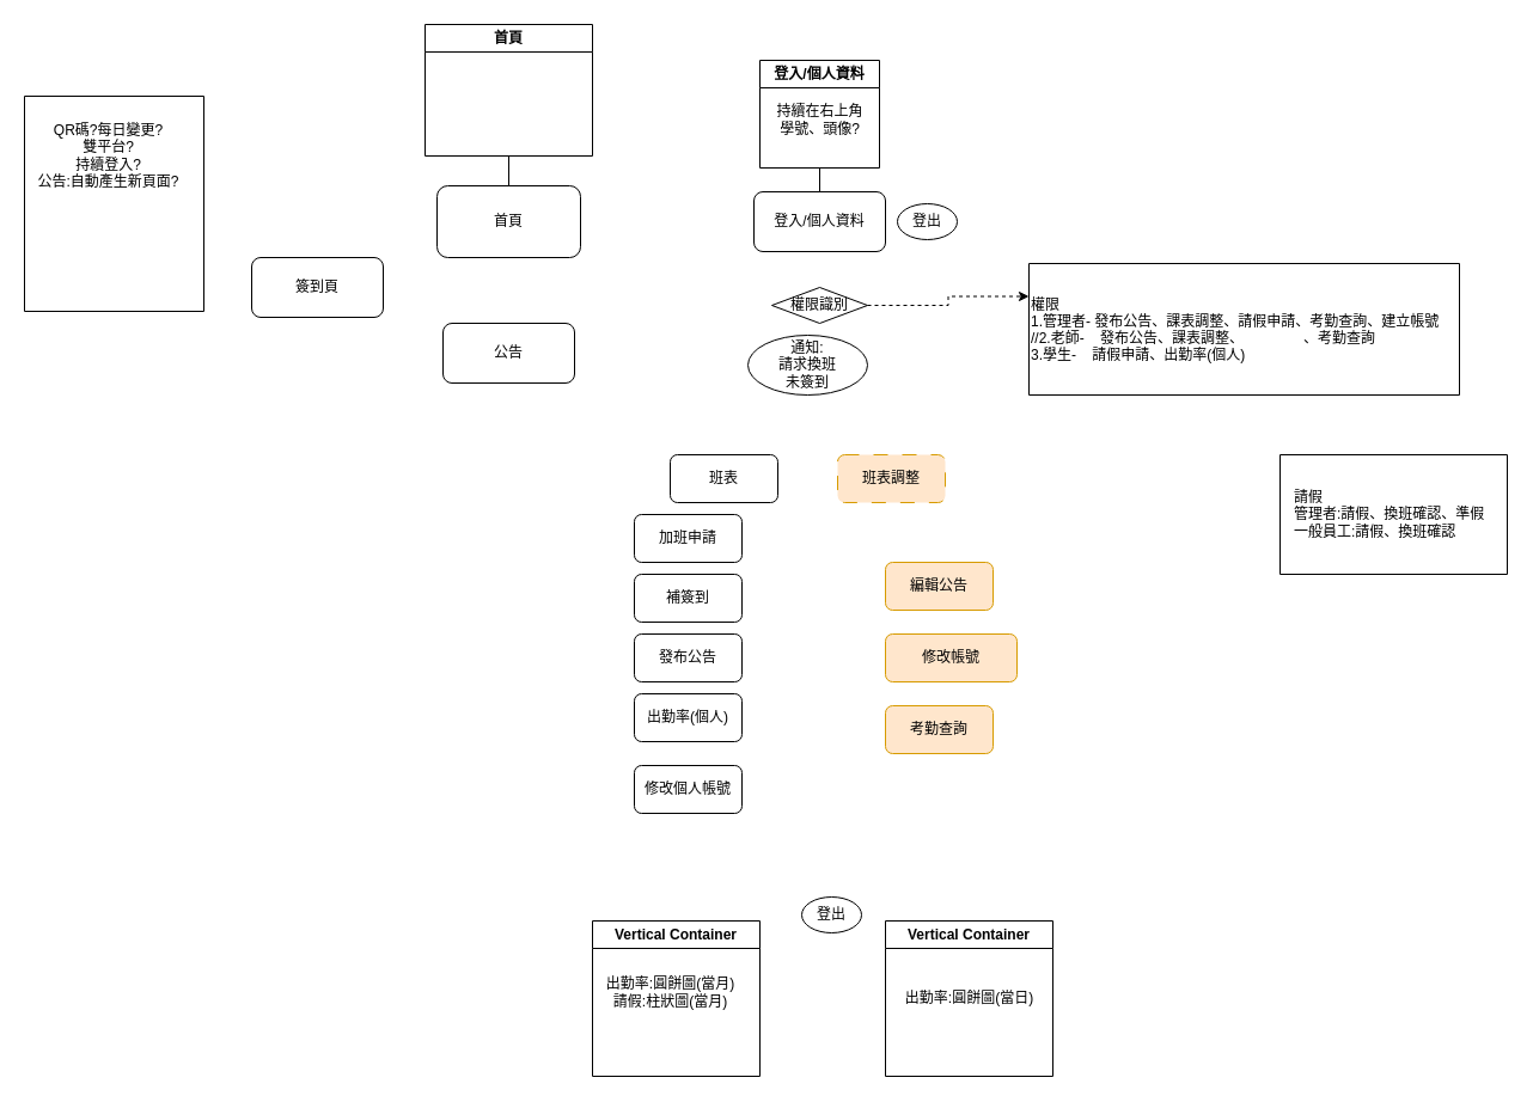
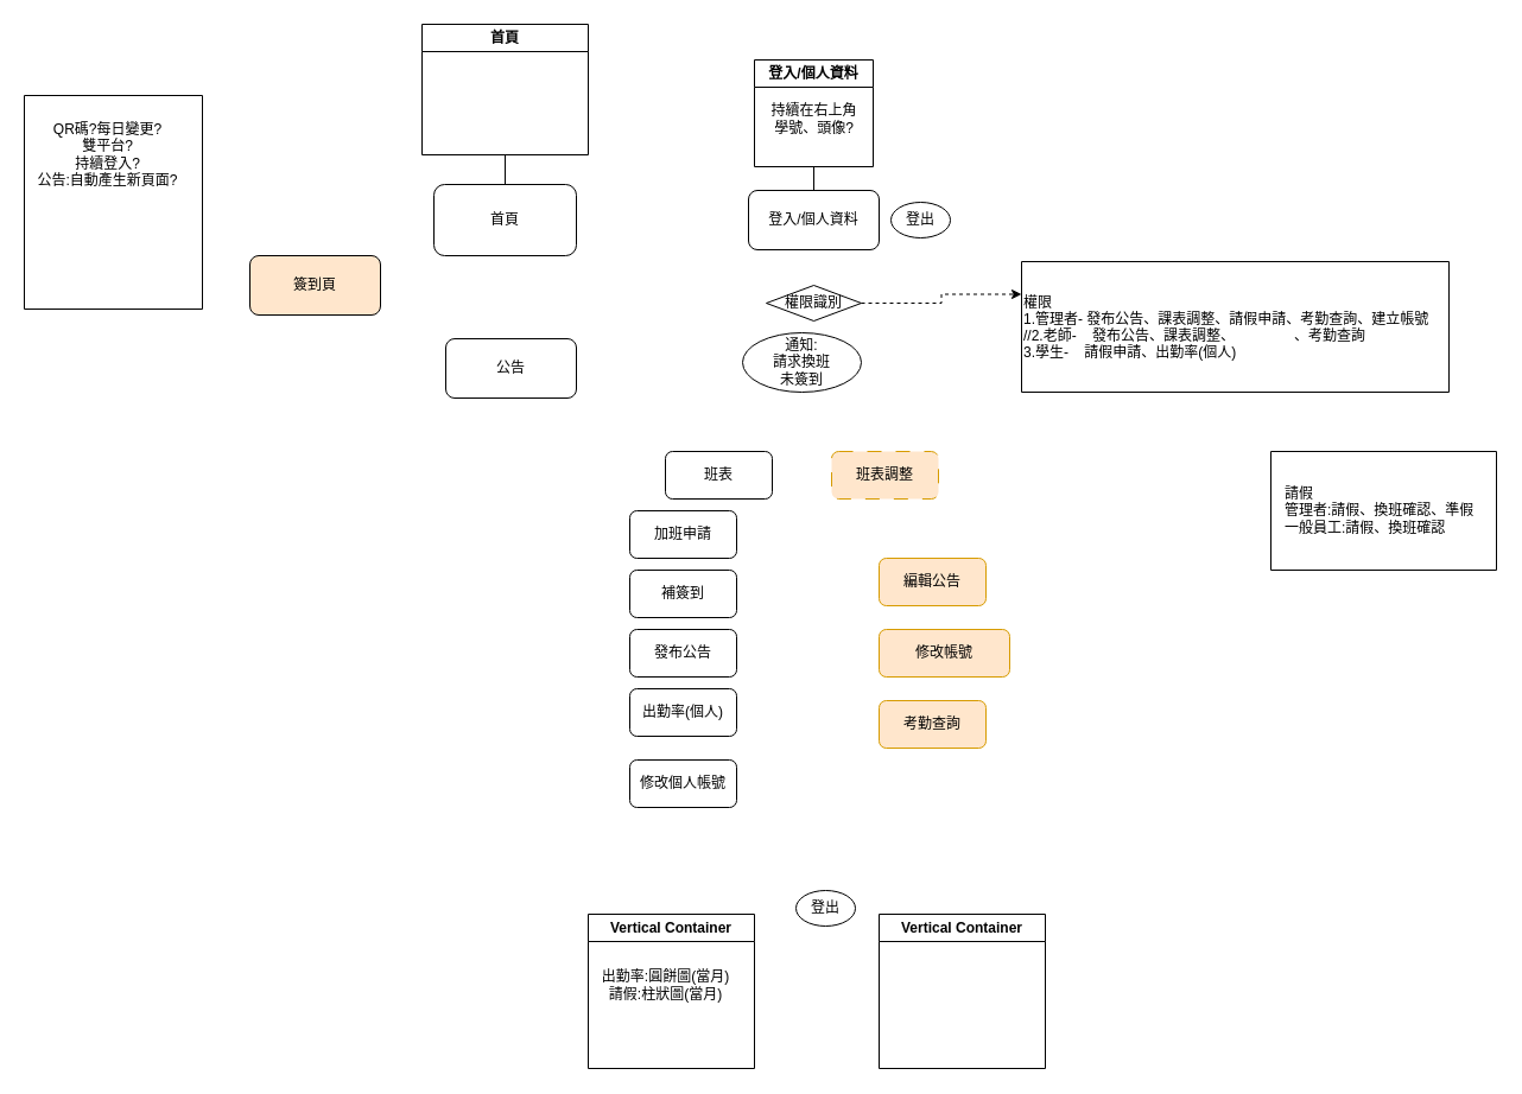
  <mxCell id="0" />
  <mxCell id="1" parent="0" />
  <mxCell id="2" value="首頁" style="rounded=1;whiteSpace=wrap;html=1;" parent="1" vertex="1"><mxGeometry x="365" y="155" width="120" height="60" as="geometry" /></mxCell>
- <mxCell id="3" value="簽到頁" style="rounded=1;whiteSpace=wrap;html=1;" parent="1" vertex="1"><mxGeometry x="210" y="215" width="110" height="50" as="geometry" /></mxCell>
- <mxCell id="4" value="公告" style="rounded=1;whiteSpace=wrap;html=1;" parent="1" vertex="1"><mxGeometry x="370" y="270" width="110" height="50" as="geometry" /></mxCell>
+ <mxCell id="3" value="簽到頁" style="rounded=1;whiteSpace=wrap;html=1;fillColor=#ffe6cc;" parent="1" vertex="1"><mxGeometry x="210" y="215" width="110" height="50" as="geometry" /></mxCell>
+ <mxCell id="4" value="公告" style="rounded=1;whiteSpace=wrap;html=1;" parent="1" vertex="1"><mxGeometry x="375" y="285" width="110" height="50" as="geometry" /></mxCell>
  <mxCell id="5" value="登入/個人資料" style="rounded=1;whiteSpace=wrap;html=1;" parent="1" vertex="1"><mxGeometry x="630" y="160" width="110" height="50" as="geometry" /></mxCell>
  <mxCell id="6" value="登出" style="ellipse;whiteSpace=wrap;html=1;" parent="1" vertex="1"><mxGeometry x="750" y="170" width="50" height="30" as="geometry" /></mxCell>
  <mxCell id="7" style="edgeStyle=orthogonalEdgeStyle;rounded=0;orthogonalLoop=1;jettySize=auto;html=1;exitX=1;exitY=0.5;exitDx=0;exitDy=0;entryX=0;entryY=0.25;entryDx=0;entryDy=0;dashed=1;" parent="1" source="8" target="17" edge="1"><mxGeometry relative="1" as="geometry" /></mxCell>
  <mxCell id="8" value="權限識別" style="rhombus;whiteSpace=wrap;html=1;" parent="1" vertex="1"><mxGeometry x="645" y="240" width="80" height="30" as="geometry" /></mxCell>
  <mxCell id="9" value="發布公告" style="rounded=1;whiteSpace=wrap;html=1;" parent="1" vertex="1"><mxGeometry x="530" y="530" width="90" height="40" as="geometry" /></mxCell>
  <mxCell id="10" value="編輯公告" style="rounded=1;whiteSpace=wrap;html=1;fillColor=#ffe6cc;strokeColor=#d79b00;" parent="1" vertex="1"><mxGeometry x="740" y="470" width="90" height="40" as="geometry" /></mxCell>
  <mxCell id="11" value="登出" style="ellipse;whiteSpace=wrap;html=1;" parent="1" vertex="1"><mxGeometry x="670" y="750" width="50" height="30" as="geometry" /></mxCell>
  <mxCell id="12" value="出勤率(個人)" style="rounded=1;whiteSpace=wrap;html=1;" parent="1" vertex="1"><mxGeometry x="530" y="580" width="90" height="40" as="geometry" /></mxCell>
  <mxCell id="13" value="考勤查詢" style="rounded=1;whiteSpace=wrap;html=1;fillColor=#ffe6cc;strokeColor=#d79b00;" parent="1" vertex="1"><mxGeometry x="740" y="590" width="90" height="40" as="geometry" /></mxCell>
  <mxCell id="14" value="班表調整" style="rounded=1;whiteSpace=wrap;html=1;fillColor=#ffe6cc;strokeColor=#d79b00;dashed=1;dashPattern=12 12;" parent="1" vertex="1"><mxGeometry x="700" y="380" width="90" height="40" as="geometry" /></mxCell>
  <mxCell id="15" value="" style="swimlane;startSize=0;" parent="1" vertex="1"><mxGeometry x="20" y="80" width="150" height="180" as="geometry"><mxRectangle x="40" y="80" width="50" height="40" as="alternateBounds" /></mxGeometry></mxCell>
  <mxCell id="16" value="QR碼?每日變更?&lt;div&gt;雙平台?&lt;br&gt;持續登入?&lt;br&gt;&lt;/div&gt;&lt;div&gt;公告:自動產生新頁面?&lt;/div&gt;" style="text;html=1;align=center;verticalAlign=middle;resizable=0;points=[];autosize=1;strokeColor=none;fillColor=none;" parent="15" vertex="1"><mxGeometry y="15" width="140" height="70" as="geometry" /></mxCell>
  <mxCell id="17" value="" style="swimlane;startSize=0;" parent="1" vertex="1"><mxGeometry x="860" y="220" width="360" height="110" as="geometry" /></mxCell>
  <mxCell id="18" value="權限&#10;1.管理者- 發布公告、課表調整、請假申請、考勤查詢、建立帳號&#10;//2.老師-    發布公告、課表調整、               、考勤查詢&#10;3.學生-    請假申請、出勤率(個人)" style="text;align=left;verticalAlign=middle;resizable=0;points=[];autosize=1;strokeColor=none;fillColor=none;rotation=0;spacing=2;spacingRight=0;" parent="17" vertex="1"><mxGeometry y="20" width="360" height="70" as="geometry" /></mxCell>
  <mxCell id="19" value="Vertical Container" style="swimlane;whiteSpace=wrap;html=1;" parent="1" vertex="1"><mxGeometry x="495" y="770" width="140" height="130" as="geometry" /></mxCell>
  <mxCell id="20" value="出勤率:圓餅圖(當月)&lt;div&gt;&lt;span style=&quot;background-color: transparent; color: light-dark(rgb(0, 0, 0), rgb(255, 255, 255));&quot;&gt;請假&lt;/span&gt;&lt;span style=&quot;background-color: transparent; color: light-dark(rgb(0, 0, 0), rgb(255, 255, 255));&quot;&gt;:柱狀圖(當月)&lt;/span&gt;&lt;/div&gt;" style="text;html=1;align=center;verticalAlign=middle;resizable=0;points=[];autosize=1;strokeColor=none;fillColor=none;" parent="19" vertex="1"><mxGeometry y="40" width="130" height="40" as="geometry" /></mxCell>
  <mxCell id="21" value="Vertical Container" style="swimlane;whiteSpace=wrap;html=1;" parent="1" vertex="1"><mxGeometry x="740" y="770" width="140" height="130" as="geometry" /></mxCell>
- <mxCell id="22" value="&lt;div&gt;出勤率:圓餅圖(當日)&lt;/div&gt;" style="text;html=1;align=center;verticalAlign=middle;resizable=0;points=[];autosize=1;strokeColor=none;fillColor=none;" parent="21" vertex="1"><mxGeometry x="5" y="50" width="130" height="30" as="geometry" /></mxCell>
  <mxCell id="23" style="rounded=0;orthogonalLoop=1;jettySize=auto;html=1;exitX=0.5;exitY=1;exitDx=0;exitDy=0;entryX=0.5;entryY=0;entryDx=0;entryDy=0;edgeStyle=elbowEdgeStyle;endArrow=none;startFill=0;" parent="1" source="24" target="2" edge="1"><mxGeometry relative="1" as="geometry" /></mxCell>
  <mxCell id="24" value="首頁" style="swimlane;whiteSpace=wrap;html=1;" parent="1" vertex="1"><mxGeometry x="355" y="20" width="140" height="110" as="geometry" /></mxCell>
  <mxCell id="25" style="edgeStyle=orthogonalEdgeStyle;rounded=0;orthogonalLoop=1;jettySize=auto;html=1;exitX=0.5;exitY=1;exitDx=0;exitDy=0;entryX=0.5;entryY=0;entryDx=0;entryDy=0;endArrow=none;startFill=0;" parent="1" source="26" target="5" edge="1"><mxGeometry relative="1" as="geometry" /></mxCell>
  <mxCell id="26" value="登入/個人資料" style="swimlane;whiteSpace=wrap;html=1;" parent="1" vertex="1"><mxGeometry x="635" y="50" width="100" height="90" as="geometry" /></mxCell>
  <mxCell id="27" value="&lt;div&gt;持續在右上角&lt;/div&gt;學號、頭像?" style="text;html=1;align=center;verticalAlign=middle;resizable=0;points=[];autosize=1;strokeColor=none;fillColor=none;" parent="26" vertex="1"><mxGeometry y="30" width="100" height="40" as="geometry" /></mxCell>
  <mxCell id="28" value="修改帳號" style="rounded=1;whiteSpace=wrap;html=1;fillColor=#ffe6cc;strokeColor=#d79b00;" parent="1" vertex="1"><mxGeometry x="740" y="530" width="110" height="40" as="geometry" /></mxCell>
  <mxCell id="29" value="班表" style="rounded=1;whiteSpace=wrap;html=1;" parent="1" vertex="1"><mxGeometry x="560" y="380" width="90" height="40" as="geometry" /></mxCell>
  <mxCell id="30" value="" style="swimlane;startSize=0;" parent="1" vertex="1"><mxGeometry x="1070" y="380" width="190" height="100" as="geometry" /></mxCell>
  <mxCell id="31" value="請假&lt;div&gt;管理者:請假、換班確認、準假&lt;/div&gt;&lt;div&gt;一般員工:請假、換班確認&lt;/div&gt;" style="text;html=1;align=left;verticalAlign=middle;resizable=0;points=[];autosize=1;strokeColor=none;fillColor=none;" parent="30" vertex="1"><mxGeometry x="10" y="20" width="180" height="60" as="geometry" /></mxCell>
  <mxCell id="32" value="補簽到" style="rounded=1;whiteSpace=wrap;html=1;" parent="1" vertex="1"><mxGeometry x="530" y="480" width="90" height="40" as="geometry" /></mxCell>
  <mxCell id="33" value="加班申請" style="rounded=1;whiteSpace=wrap;html=1;" parent="1" vertex="1"><mxGeometry x="530" y="430" width="90" height="40" as="geometry" /></mxCell>
  <mxCell id="34" value="通知:&lt;br&gt;請求換班&lt;br&gt;未簽到" style="ellipse;whiteSpace=wrap;html=1;" parent="1" vertex="1"><mxGeometry x="625" y="280" width="100" height="50" as="geometry" /></mxCell>
  <mxCell id="35" value="修改個人帳號" style="rounded=1;whiteSpace=wrap;html=1;" vertex="1" parent="1"><mxGeometry x="530" y="640" width="90" height="40" as="geometry" /></mxCell>
